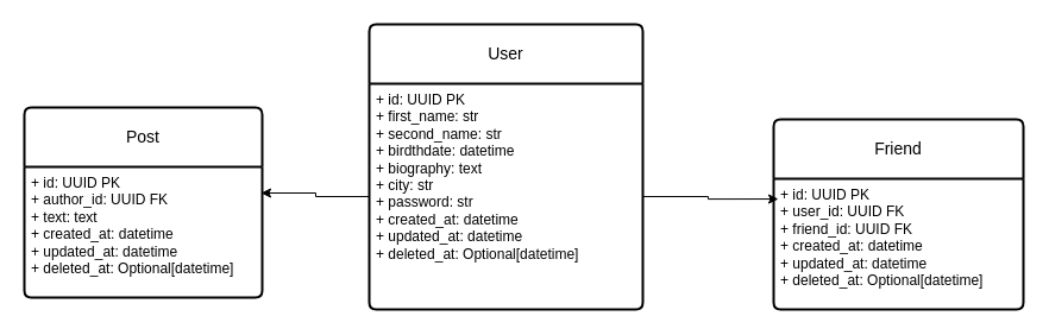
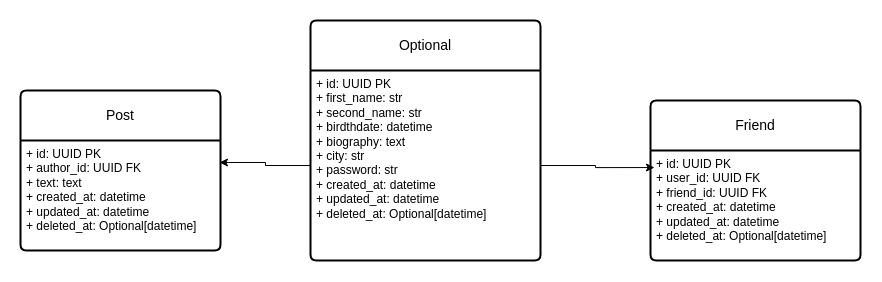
  <mxCell id="0" />
  <mxCell id="1" parent="0" />
- <mxCell id="2" value="User" style="swimlane;childLayout=stackLayout;horizontal=1;startSize=50;horizontalStack=0;rounded=1;fontSize=14;fontStyle=0;strokeWidth=2;resizeParent=0;resizeLast=1;shadow=0;dashed=0;align=center;arcSize=4;whiteSpace=wrap;html=1;" parent="1" vertex="1"><mxGeometry x="310" y="20" width="230" height="240" as="geometry" /></mxCell>
+ <mxCell id="2" value="Optional" style="swimlane;childLayout=stackLayout;horizontal=1;startSize=50;horizontalStack=0;rounded=1;fontSize=14;fontStyle=0;strokeWidth=2;resizeParent=0;resizeLast=1;shadow=0;dashed=0;align=center;arcSize=4;whiteSpace=wrap;html=1;" parent="1" vertex="1"><mxGeometry x="310" y="20" width="230" height="240" as="geometry" /></mxCell>
  <mxCell id="3" value="+ id: UUID PK&lt;br&gt;+ first_name: str&lt;br&gt;+ second_name: str&lt;div&gt;+ birdthdate: datetime&lt;/div&gt;&lt;div&gt;+ biography: text&lt;/div&gt;&lt;div&gt;+ city: str&lt;/div&gt;&lt;div&gt;+ password: str&lt;/div&gt;&lt;div&gt;&lt;div&gt;+ created_at: datetime&lt;/div&gt;&lt;div&gt;+ updated_at: datetime&lt;/div&gt;&lt;div&gt;+ deleted_at: Optional[datetime]&lt;/div&gt;&lt;/div&gt;" style="align=left;strokeColor=none;fillColor=none;spacingLeft=4;spacingRight=4;fontSize=12;verticalAlign=top;resizable=0;rotatable=0;part=1;html=1;whiteSpace=wrap;" parent="2" vertex="1"><mxGeometry y="50" width="230" height="190" as="geometry" /></mxCell>
  <mxCell id="4" style="edgeStyle=orthogonalEdgeStyle;rounded=0;orthogonalLoop=1;jettySize=auto;html=1;exitX=0.5;exitY=1;exitDx=0;exitDy=0;" parent="2" source="3" target="3" edge="1"><mxGeometry relative="1" as="geometry" /></mxCell>
  <mxCell id="5" value="Friend" style="swimlane;childLayout=stackLayout;horizontal=1;startSize=50;horizontalStack=0;rounded=1;fontSize=14;fontStyle=0;strokeWidth=2;resizeParent=0;resizeLast=1;shadow=0;dashed=0;align=center;arcSize=4;whiteSpace=wrap;html=1;" parent="1" vertex="1"><mxGeometry x="650" y="100" width="210" height="160" as="geometry" /></mxCell>
  <mxCell id="6" value="+ id: UUID PK&lt;br&gt;+ user_id: UUID FK&lt;br&gt;+ friend_id: UUID FK&lt;div&gt;&lt;div&gt;+ created_at: datetime&lt;/div&gt;&lt;div&gt;+ updated_at: datetime&lt;/div&gt;&lt;div&gt;+ deleted_at: Optional[datetime]&lt;/div&gt;&lt;/div&gt;" style="align=left;strokeColor=none;fillColor=none;spacingLeft=4;spacingRight=4;fontSize=12;verticalAlign=top;resizable=0;rotatable=0;part=1;html=1;whiteSpace=wrap;" parent="5" vertex="1"><mxGeometry y="50" width="210" height="110" as="geometry" /></mxCell>
  <mxCell id="7" style="edgeStyle=orthogonalEdgeStyle;rounded=0;orthogonalLoop=1;jettySize=auto;html=1;exitX=0.5;exitY=1;exitDx=0;exitDy=0;" parent="5" source="6" target="6" edge="1"><mxGeometry relative="1" as="geometry" /></mxCell>
  <mxCell id="8" value="Post" style="swimlane;childLayout=stackLayout;horizontal=1;startSize=50;horizontalStack=0;rounded=1;fontSize=14;fontStyle=0;strokeWidth=2;resizeParent=0;resizeLast=1;shadow=0;dashed=0;align=center;arcSize=4;whiteSpace=wrap;html=1;" parent="1" vertex="1"><mxGeometry x="20" y="90" width="200" height="160" as="geometry" /></mxCell>
  <mxCell id="9" value="+ id: UUID PK&lt;br&gt;+ author_id: UUID FK&lt;br&gt;+ text: text&lt;div&gt;+ created_at: datetime&lt;/div&gt;&lt;div&gt;+ updated_at: datetime&lt;/div&gt;&lt;div&gt;+ deleted_at: Optional[datetime]&lt;/div&gt;" style="align=left;strokeColor=none;fillColor=none;spacingLeft=4;spacingRight=4;fontSize=12;verticalAlign=top;resizable=0;rotatable=0;part=1;html=1;whiteSpace=wrap;" parent="8" vertex="1"><mxGeometry y="50" width="200" height="110" as="geometry" /></mxCell>
  <mxCell id="10" style="edgeStyle=orthogonalEdgeStyle;rounded=0;orthogonalLoop=1;jettySize=auto;html=1;exitX=0.5;exitY=1;exitDx=0;exitDy=0;" parent="8" source="9" target="9" edge="1"><mxGeometry relative="1" as="geometry" /></mxCell>
  <mxCell id="11" style="edgeStyle=orthogonalEdgeStyle;rounded=0;orthogonalLoop=1;jettySize=auto;html=1;entryX=0.995;entryY=0.2;entryDx=0;entryDy=0;entryPerimeter=0;" edge="1" parent="1" source="3" target="9"><mxGeometry relative="1" as="geometry" /></mxCell>
  <mxCell id="12" style="edgeStyle=orthogonalEdgeStyle;rounded=0;orthogonalLoop=1;jettySize=auto;html=1;entryX=0.019;entryY=0.155;entryDx=0;entryDy=0;entryPerimeter=0;" edge="1" parent="1" source="3" target="6"><mxGeometry relative="1" as="geometry" /></mxCell>
